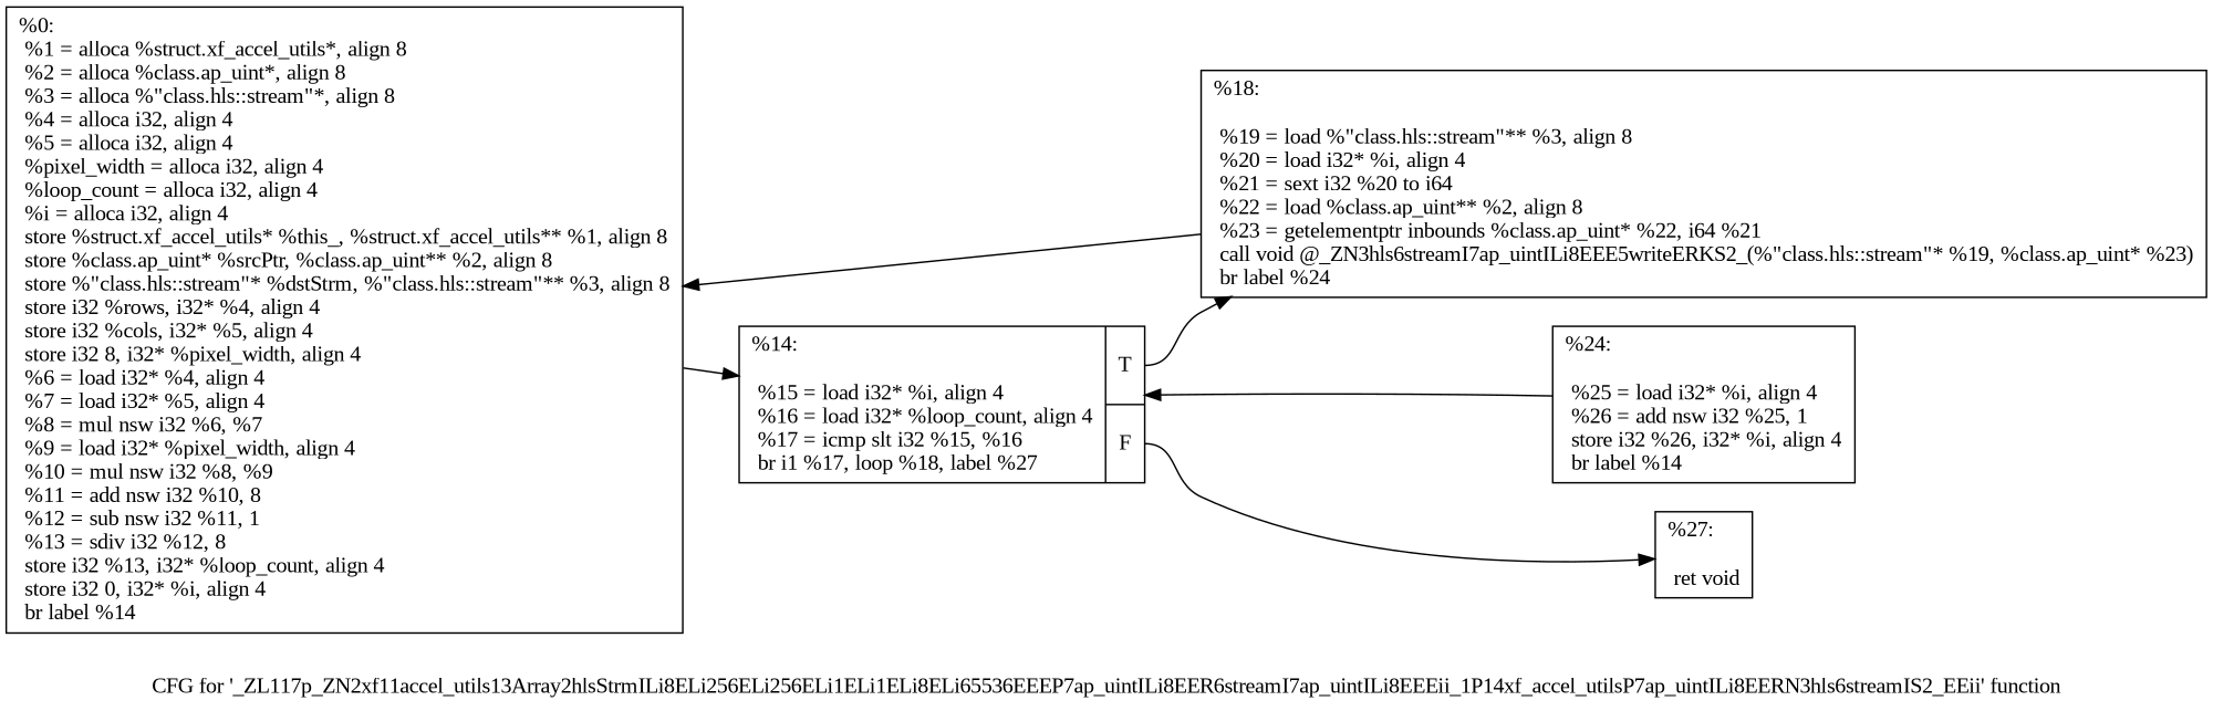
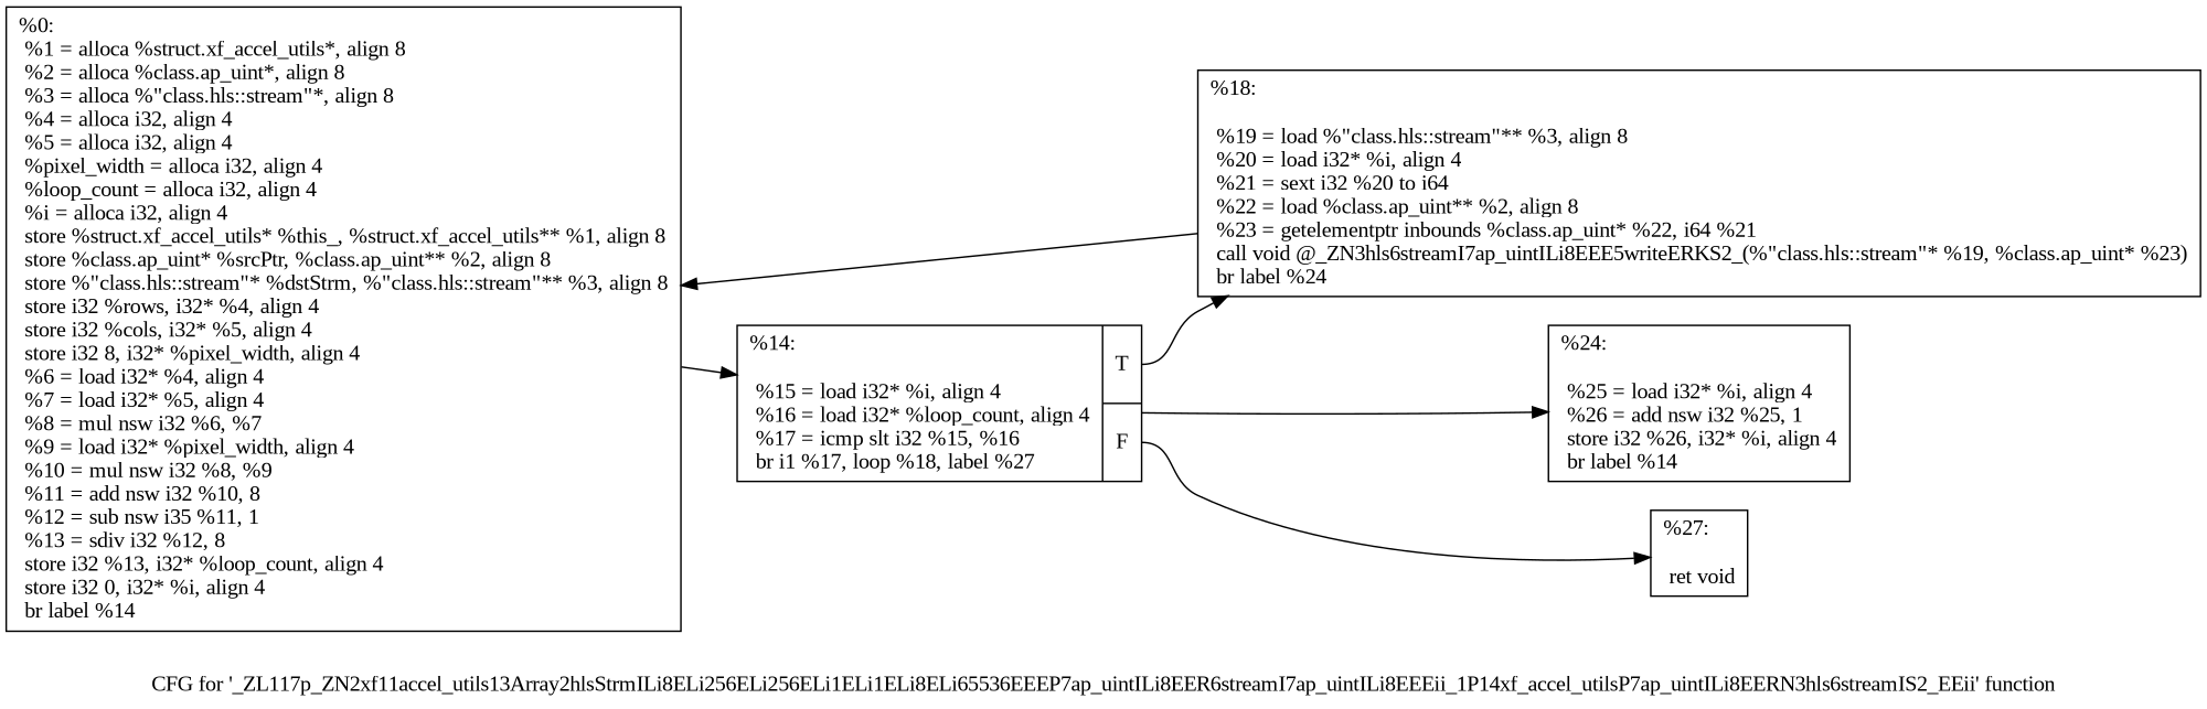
  digraph {
    fontname="Liberation Serif"
    label="CFG for '_ZL117p_ZN2xf11accel_utils13Array2hlsStrmILi8ELi256ELi256ELi1ELi1ELi8ELi65536EEEP7ap_uintILi8EER6streamI7ap_uintILi8EEEii_1P14xf_accel_utilsP7ap_uintILi8EERN3hls6streamIS2_EEii' function"
    rankdir=LR
    node [fontname="Liberation Serif" shape=record]
    edge [fontname="Liberation Serif"]
-   n1 [label="{%0:\l  %1 = alloca %struct.xf_accel_utils*, align 8\l  %2 = alloca %class.ap_uint*, align 8\l  %3 = alloca %\"class.hls::stream\"*, align 8\l  %4 = alloca i32, align 4\l  %5 = alloca i32, align 4\l  %pixel_width = alloca i32, align 4\l  %loop_count = alloca i32, align 4\l  %i = alloca i32, align 4\l  store %struct.xf_accel_utils* %this_, %struct.xf_accel_utils** %1, align 8\l  store %class.ap_uint* %srcPtr, %class.ap_uint** %2, align 8\l  store %\"class.hls::stream\"* %dstStrm, %\"class.hls::stream\"** %3, align 8\l  store i32 %rows, i32* %4, align 4\l  store i32 %cols, i32* %5, align 4\l  store i32 8, i32* %pixel_width, align 4\l  %6 = load i32* %4, align 4\l  %7 = load i32* %5, align 4\l  %8 = mul nsw i32 %6, %7\l  %9 = load i32* %pixel_width, align 4\l  %10 = mul nsw i32 %8, %9\l  %11 = add nsw i32 %10, 8\l  %12 = sub nsw i32 %11, 1\l  %13 = sdiv i32 %12, 8\l  store i32 %13, i32* %loop_count, align 4\l  store i32 0, i32* %i, align 4\l  br label %14\l}"]
+   n1 [label="{%0:\l  %1 = alloca %struct.xf_accel_utils*, align 8\l  %2 = alloca %class.ap_uint*, align 8\l  %3 = alloca %\"class.hls::stream\"*, align 8\l  %4 = alloca i32, align 4\l  %5 = alloca i32, align 4\l  %pixel_width = alloca i32, align 4\l  %loop_count = alloca i32, align 4\l  %i = alloca i32, align 4\l  store %struct.xf_accel_utils* %this_, %struct.xf_accel_utils** %1, align 8\l  store %class.ap_uint* %srcPtr, %class.ap_uint** %2, align 8\l  store %\"class.hls::stream\"* %dstStrm, %\"class.hls::stream\"** %3, align 8\l  store i32 %rows, i32* %4, align 4\l  store i32 %cols, i32* %5, align 4\l  store i32 8, i32* %pixel_width, align 4\l  %6 = load i32* %4, align 4\l  %7 = load i32* %5, align 4\l  %8 = mul nsw i32 %6, %7\l  %9 = load i32* %pixel_width, align 4\l  %10 = mul nsw i32 %8, %9\l  %11 = add nsw i32 %10, 8\l  %12 = sub nsw i35 %11, 1\l  %13 = sdiv i32 %12, 8\l  store i32 %13, i32* %loop_count, align 4\l  store i32 0, i32* %i, align 4\l  br label %14\l}"]
    n2 [label="{%14:\l\l  %15 = load i32* %i, align 4\l  %16 = load i32* %loop_count, align 4\l  %17 = icmp slt i32 %15, %16\l  br i1 %17, loop %18, label %27\l|{<s0>T|<s1>F}}"]
    n3 [label="{%18:\l\l  %19 = load %\"class.hls::stream\"** %3, align 8\l  %20 = load i32* %i, align 4\l  %21 = sext i32 %20 to i64\l  %22 = load %class.ap_uint** %2, align 8\l  %23 = getelementptr inbounds %class.ap_uint* %22, i64 %21\l  call void @_ZN3hls6streamI7ap_uintILi8EEE5writeERKS2_(%\"class.hls::stream\"* %19, %class.ap_uint* %23)\l  br label %24\l}"]
    n4 [label="{%27:\l\l  ret void\l}"]
    n5 [label="{%24:\l\l  %25 = load i32* %i, align 4\l  %26 = add nsw i32 %25, 1\l  store i32 %26, i32* %i, align 4\l  br label %14\l}"]
    n1 -> n2
    n2 -> n3 [tailport=s0]
    n2 -> n4 [tailport=s1]
    n3 -> n1
-   n5 -> n2
+   n2 -> n5
  }
